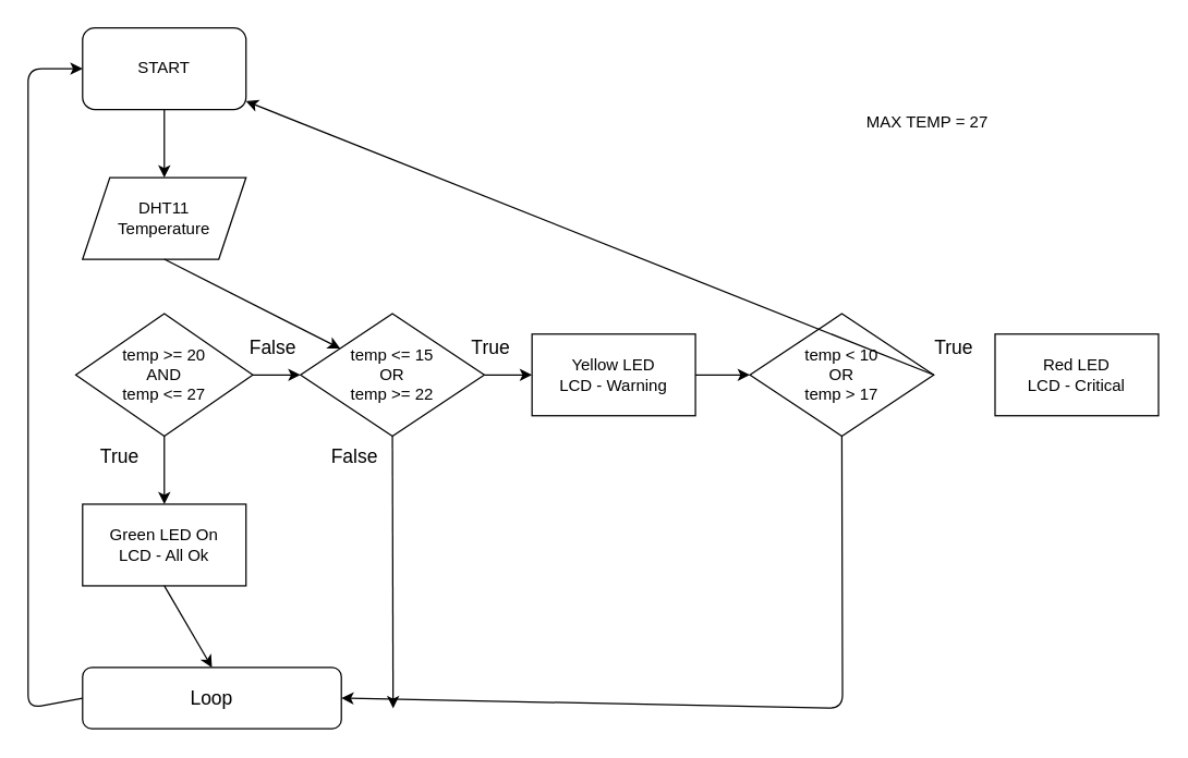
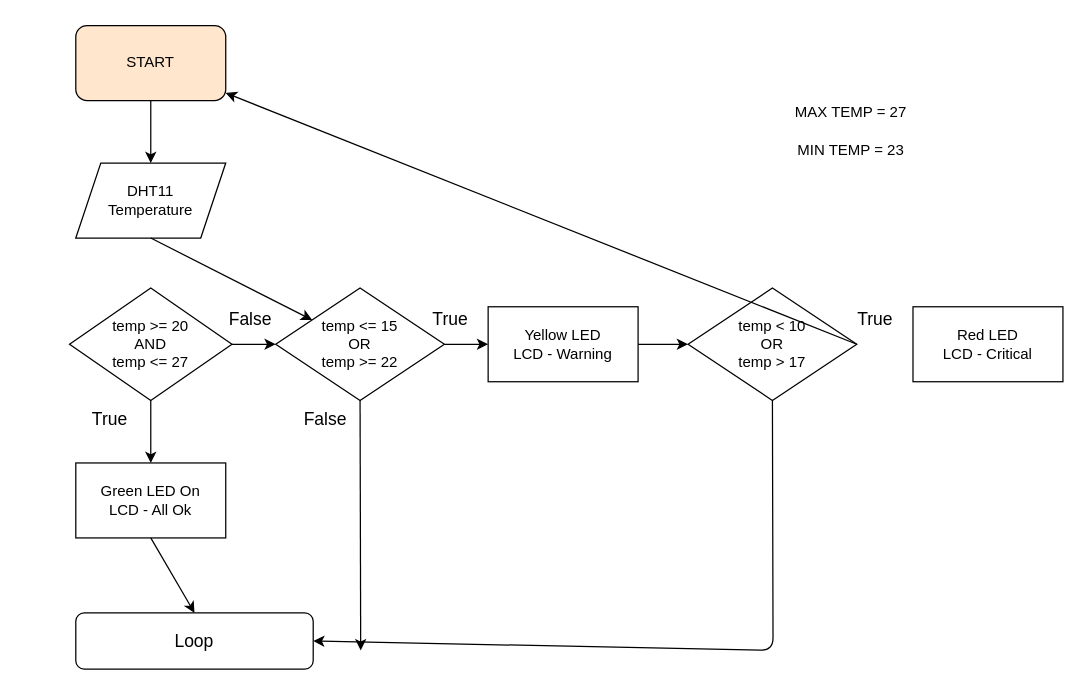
  <mxCell id="0" />
  <mxCell id="1" parent="0" />
- <mxCell id="2" value="START" style="rounded=1;whiteSpace=wrap;html=1;" parent="1" vertex="1"><mxGeometry x="60" width="120" height="60" as="geometry" y="20" /></mxCell>
+ <mxCell id="2" value="START" style="rounded=1;whiteSpace=wrap;html=1;fillColor=#ffe6cc;" parent="1" vertex="1"><mxGeometry x="60" width="120" height="60" as="geometry" y="20" /></mxCell>
  <mxCell id="3" value="DHT11&lt;br&gt;Temperature" style="shape=parallelogram;perimeter=parallelogramPerimeter;whiteSpace=wrap;html=1;fixedSize=1;" parent="1" vertex="1"><mxGeometry x="60" y="130" width="120" height="60" as="geometry" /></mxCell>
  <mxCell id="4" value="" style="endArrow=classic;html=1;exitX=0.5;exitY=1;exitDx=0;exitDy=0;entryX=0.5;entryY=0;entryDx=0;entryDy=0;" parent="1" source="2" target="3" edge="1"><mxGeometry width="50" height="50" relative="1" as="geometry"><mxPoint x="410" y="170" as="sourcePoint" /><mxPoint x="390" y="130" as="targetPoint" /></mxGeometry></mxCell>
  <mxCell id="5" value="temp &amp;gt;= 20&lt;br&gt;AND&lt;br&gt;temp &amp;lt;= 27" style="rhombus;whiteSpace=wrap;html=1;" parent="1" vertex="1"><mxGeometry x="55" y="230" width="130" height="90" as="geometry" /></mxCell>
  <mxCell id="6" value="" style="endArrow=classic;html=1;exitX=0.5;exitY=1;exitDx=0;exitDy=0;" parent="1" source="3" target="18" edge="1"><mxGeometry width="50" height="50" relative="1" as="geometry"><mxPoint x="410" y="330" as="sourcePoint" /><mxPoint x="460" y="280" as="targetPoint" /></mxGeometry></mxCell>
  <mxCell id="7" value="" style="endArrow=classic;html=1;exitX=0.5;exitY=1;exitDx=0;exitDy=0;entryX=0.5;entryY=0;entryDx=0;entryDy=0;" parent="1" source="5" target="8" edge="1"><mxGeometry width="50" height="50" relative="1" as="geometry"><mxPoint x="410" y="320" as="sourcePoint" /><mxPoint x="390" y="370" as="targetPoint" /></mxGeometry></mxCell>
  <mxCell id="8" value="Green LED On&lt;br&gt;LCD - All Ok" style="rounded=0;whiteSpace=wrap;html=1;" parent="1" vertex="1"><mxGeometry x="60" y="370" width="120" height="60" as="geometry" /></mxCell>
  <mxCell id="9" value="&lt;font style=&quot;font-size: 14px&quot;&gt;True&lt;/font&gt;" style="text;html=1;strokeColor=none;fillColor=none;align=center;verticalAlign=middle;whiteSpace=wrap;rounded=0;" parent="1" vertex="1"><mxGeometry x="60" y="320" width="55" height="30" as="geometry" /></mxCell>
  <mxCell id="10" value="&lt;font style=&quot;font-size: 14px&quot;&gt;False&lt;/font&gt;" style="text;html=1;strokeColor=none;fillColor=none;align=center;verticalAlign=middle;whiteSpace=wrap;rounded=0;" parent="1" vertex="1"><mxGeometry x="180" y="245" width="40" height="20" as="geometry" /></mxCell>
  <mxCell id="11" value="Yellow LED&lt;br&gt;LCD - Warning" style="rounded=0;whiteSpace=wrap;html=1;" parent="1" vertex="1"><mxGeometry x="390" y="245" width="120" height="60" as="geometry" /></mxCell>
  <mxCell id="12" value="&lt;font style=&quot;font-size: 14px&quot;&gt;True&lt;/font&gt;" style="text;html=1;strokeColor=none;fillColor=none;align=center;verticalAlign=middle;whiteSpace=wrap;rounded=0;" parent="1" vertex="1"><mxGeometry x="340" y="245" width="40" height="20" as="geometry" /></mxCell>
  <mxCell id="13" value="&lt;span&gt;temp &amp;lt; 10&lt;/span&gt;&lt;br&gt;&lt;span&gt;OR&lt;/span&gt;&lt;br&gt;&lt;span&gt;temp &amp;gt; 17&lt;/span&gt;" style="rhombus;whiteSpace=wrap;html=1;" parent="1" vertex="1"><mxGeometry x="550" y="230" width="135" height="90" as="geometry" /></mxCell>
  <mxCell id="14" value="Red LED&lt;br&gt;LCD - Critical" style="rounded=0;whiteSpace=wrap;html=1;" parent="1" vertex="1"><mxGeometry x="730" y="245" width="120" height="60" as="geometry" /></mxCell>
  <mxCell id="15" value="&lt;font style=&quot;font-size: 14px&quot;&gt;Loop&lt;/font&gt;" style="rounded=1;whiteSpace=wrap;html=1;" parent="1" vertex="1"><mxGeometry x="60" y="490" width="190" height="45" as="geometry" /></mxCell>
  <mxCell id="16" value="" style="endArrow=classic;html=1;entryX=0.5;entryY=0;entryDx=0;entryDy=0;exitX=0.5;exitY=1;exitDx=0;exitDy=0;" parent="1" source="8" target="15" edge="1"><mxGeometry width="50" height="50" relative="1" as="geometry"><mxPoint x="380" y="450" as="sourcePoint" /><mxPoint x="410" y="450" as="targetPoint" /></mxGeometry></mxCell>
- <mxCell id="17" value="" style="endArrow=classic;html=1;exitX=0;exitY=0.5;exitDx=0;exitDy=0;entryX=0;entryY=0.5;entryDx=0;entryDy=0;" parent="1" source="15" target="2" edge="1"><mxGeometry width="50" height="50" relative="1" as="geometry"><mxPoint x="270" y="560" as="sourcePoint" /><mxPoint x="210" y="50" as="targetPoint" /><Array as="points"><mxPoint x="20" y="520" /><mxPoint x="20" y="50" /></Array></mxGeometry></mxCell>
  <mxCell id="18" value="&lt;span&gt;temp &amp;lt;= 15&lt;/span&gt;&lt;br&gt;OR&lt;br&gt;&lt;span&gt;temp &amp;gt;= 22&lt;/span&gt;" style="rhombus;whiteSpace=wrap;html=1;" parent="1" vertex="1"><mxGeometry x="220" y="230" width="135" height="90" as="geometry" /></mxCell>
  <mxCell id="19" value="" style="endArrow=classic;html=1;exitX=1;exitY=0.5;exitDx=0;exitDy=0;" parent="1" source="5" target="18" edge="1"><mxGeometry width="50" height="50" relative="1" as="geometry"><mxPoint x="275" y="275" as="sourcePoint" /><mxPoint x="530" y="275" as="targetPoint" /></mxGeometry></mxCell>
  <mxCell id="20" value="" style="endArrow=classic;html=1;" parent="1" source="18" edge="1"><mxGeometry width="50" height="50" relative="1" as="geometry"><mxPoint x="345" y="325" as="sourcePoint" /><mxPoint x="390" y="275" as="targetPoint" /></mxGeometry></mxCell>
  <mxCell id="21" value="" style="endArrow=classic;html=1;" parent="1" source="11" edge="1"><mxGeometry width="50" height="50" relative="1" as="geometry"><mxPoint x="510" y="325" as="sourcePoint" /><mxPoint x="550" y="275" as="targetPoint" /></mxGeometry></mxCell>
  <mxCell id="22" value="" style="endArrow=classic;html=1;exitX=1;exitY=0.5;exitDx=0;exitDy=0;" parent="1" source="13" target="2" edge="1"><mxGeometry width="50" height="50" relative="1" as="geometry"><mxPoint x="680" y="320" as="sourcePoint" /><mxPoint x="730" y="270" as="targetPoint" /></mxGeometry></mxCell>
  <mxCell id="23" value="" style="endArrow=classic;html=1;exitX=0.5;exitY=1;exitDx=0;exitDy=0;" parent="1" source="18" edge="1"><mxGeometry width="50" height="50" relative="1" as="geometry"><mxPoint x="280" y="410" as="sourcePoint" /><mxPoint x="288" y="520" as="targetPoint" /></mxGeometry></mxCell>
  <mxCell id="24" value="&lt;font style=&quot;font-size: 14px&quot;&gt;False&lt;/font&gt;" style="text;html=1;strokeColor=none;fillColor=none;align=center;verticalAlign=middle;whiteSpace=wrap;rounded=0;" parent="1" vertex="1"><mxGeometry x="240" y="325" width="40" height="20" as="geometry" /></mxCell>
  <mxCell id="25" value="" style="endArrow=classic;html=1;exitX=0.5;exitY=1;exitDx=0;exitDy=0;entryX=1;entryY=0.5;entryDx=0;entryDy=0;" parent="1" source="13" target="15" edge="1"><mxGeometry width="50" height="50" relative="1" as="geometry"><mxPoint x="780" y="350" as="sourcePoint" /><mxPoint x="790" y="530" as="targetPoint" /><Array as="points"><mxPoint x="618" y="520" /></Array></mxGeometry></mxCell>
  <mxCell id="26" value="&lt;font style=&quot;font-size: 14px&quot;&gt;True&lt;/font&gt;" style="text;html=1;strokeColor=none;fillColor=none;align=center;verticalAlign=middle;whiteSpace=wrap;rounded=0;" parent="1" vertex="1"><mxGeometry x="680" y="245" width="40" height="20" as="geometry" /></mxCell>
  <mxCell id="27" value="MAX TEMP = 27" style="text;html=1;align=center;verticalAlign=middle;resizable=0;points=[];autosize=1;" vertex="1" parent="1"><mxGeometry x="625" y="80" width="110" height="20" as="geometry" /></mxCell>
+ <mxCell id="28" value="MIN TEMP = 23&lt;br&gt;" style="text;html=1;align=center;verticalAlign=middle;resizable=0;points=[];autosize=1;" vertex="1" parent="1"><mxGeometry x="630" y="110" width="100" height="20" as="geometry" /></mxCell>
